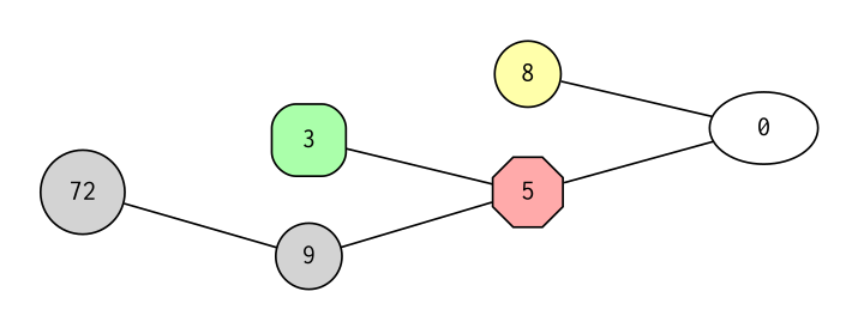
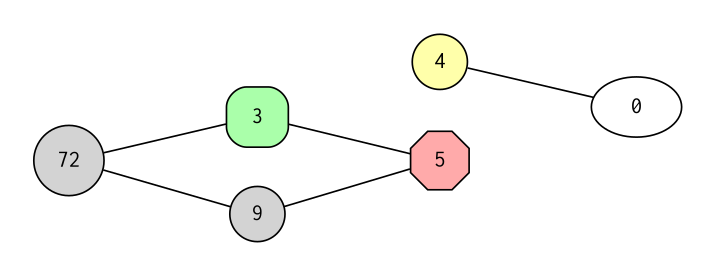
  digraph {
    rankdir=LR
    node [fontname=Courier fontsize=14 shape=circle style=filled]
    edge [dir=none labeldistance=1.5 minlen=2]
    n1 [label=0 shape="" style=""]
    n2 [fillcolor="#AAFFAA" height=0.5 label=3 shape=box style="filled,rounded" width=0.51]
-   n3 [fillcolor="#FFFFAA" height=0.45 label=8 width=0.45]
+   n3 [fillcolor="#FFFFAA" height=0.45 label=4 width=0.45]
    n4 [fillcolor="#FFAAAA" height=0 label=5 shape=octagon width=0]
    n5 [label=9 width=.25]
    n6 [label=72 width=.25]
    subgraph cluster_1 {
      color=transparent
      n1
    }
    subgraph cluster_2 {
      color=transparent
      n2
    }
    subgraph cluster_3 {
      color=transparent
      n3
    }
    subgraph cluster_4 {
      color=transparent
      n4
    }
    subgraph cluster_5 {
      color=transparent
      n5
    }
    subgraph cluster_6 {
      color=transparent
      n6
    }
    n2 -> n4
    n3 -> n1
-   n4 -> n1
    n5 -> n4
+   n6 -> n2
    n6 -> n5
  }
